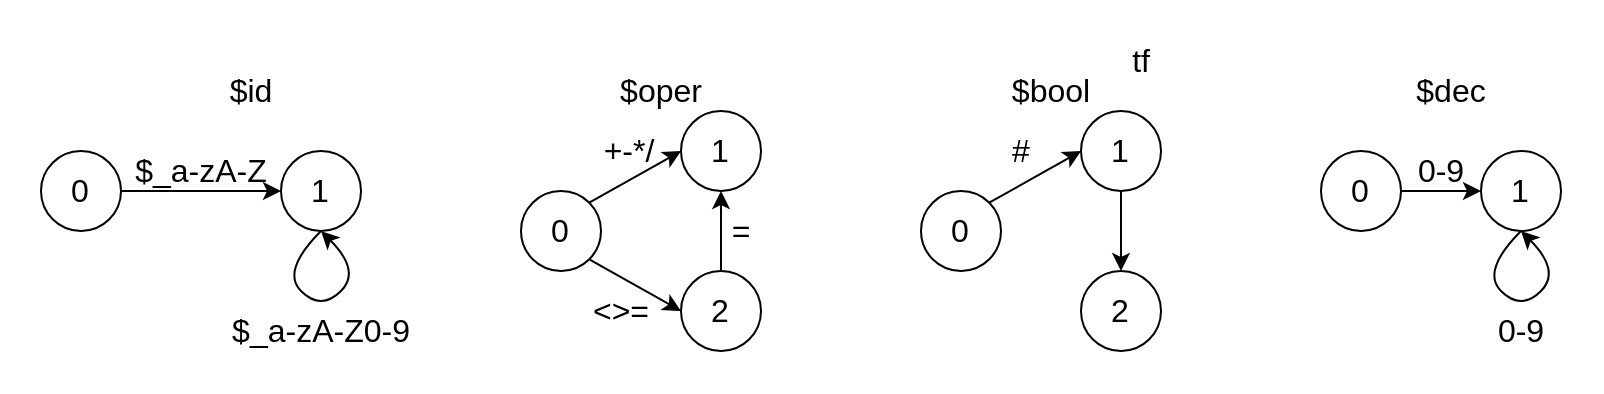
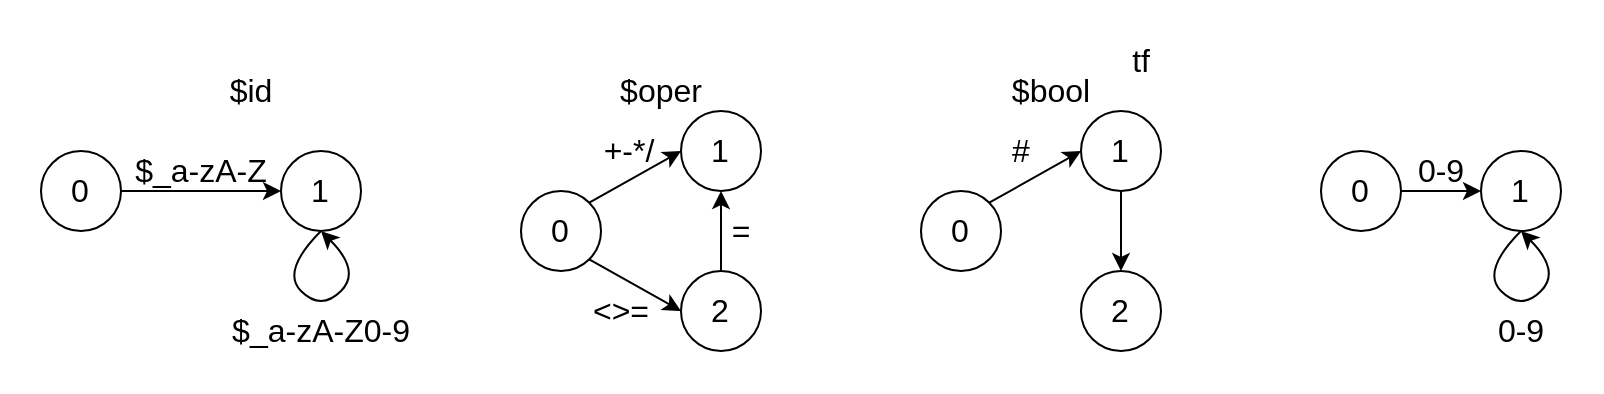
  <mxCell id="0" />
  <mxCell id="1" parent="0" />
  <mxCell id="2" value="&lt;font style=&quot;font-size: 16px&quot;&gt;0&lt;/font&gt;" style="ellipse;whiteSpace=wrap;html=1;aspect=fixed;" vertex="1" parent="1"><mxGeometry x="260" y="95" width="40" height="40" as="geometry" /></mxCell>
  <mxCell id="3" value="&lt;font style=&quot;font-size: 16px&quot;&gt;1&lt;/font&gt;" style="ellipse;whiteSpace=wrap;html=1;aspect=fixed;" vertex="1" parent="1"><mxGeometry x="340" y="55" width="40" height="40" as="geometry" /></mxCell>
  <mxCell id="4" value="&lt;font style=&quot;font-size: 16px&quot;&gt;2&lt;/font&gt;" style="ellipse;whiteSpace=wrap;html=1;aspect=fixed;" vertex="1" parent="1"><mxGeometry x="340" y="135" width="40" height="40" as="geometry" /></mxCell>
  <mxCell id="5" value="" style="endArrow=classic;html=1;rounded=0;fontSize=16;exitX=1;exitY=1;exitDx=0;exitDy=0;entryX=0;entryY=0.5;entryDx=0;entryDy=0;" edge="1" parent="1" source="2" target="4"><mxGeometry width="50" height="50" relative="1" as="geometry"><mxPoint x="440" y="125" as="sourcePoint" /><mxPoint x="490" y="75" as="targetPoint" /></mxGeometry></mxCell>
  <mxCell id="6" value="" style="endArrow=classic;html=1;rounded=0;fontSize=16;exitX=1;exitY=0;exitDx=0;exitDy=0;entryX=0;entryY=0.5;entryDx=0;entryDy=0;" edge="1" parent="1" source="2" target="3"><mxGeometry width="50" height="50" relative="1" as="geometry"><mxPoint x="304.142" y="139.142" as="sourcePoint" /><mxPoint x="350" y="165" as="targetPoint" /></mxGeometry></mxCell>
  <mxCell id="7" value="+-*/" style="text;html=1;align=center;verticalAlign=middle;resizable=0;points=[];autosize=1;strokeColor=none;fillColor=none;fontSize=16;" vertex="1" parent="1"><mxGeometry x="294" y="65" width="40" height="20" as="geometry" /></mxCell>
  <mxCell id="8" value="&amp;lt;&amp;gt;=" style="text;html=1;align=center;verticalAlign=middle;resizable=0;points=[];autosize=1;strokeColor=none;fillColor=none;fontSize=16;" vertex="1" parent="1"><mxGeometry x="290" y="145" width="40" height="20" as="geometry" /></mxCell>
  <mxCell id="9" value="" style="endArrow=classic;html=1;rounded=0;fontSize=16;exitX=0.5;exitY=0;exitDx=0;exitDy=0;entryX=0.5;entryY=1;entryDx=0;entryDy=0;" edge="1" parent="1" source="4" target="3"><mxGeometry width="50" height="50" relative="1" as="geometry"><mxPoint x="440" y="125" as="sourcePoint" /><mxPoint x="490" y="75" as="targetPoint" /></mxGeometry></mxCell>
  <mxCell id="10" value="=" style="text;html=1;align=center;verticalAlign=middle;resizable=0;points=[];autosize=1;strokeColor=none;fillColor=none;fontSize=16;" vertex="1" parent="1"><mxGeometry x="360" y="105" width="20" height="20" as="geometry" /></mxCell>
  <mxCell id="11" value="$oper" style="text;html=1;align=center;verticalAlign=middle;resizable=0;points=[];autosize=1;strokeColor=none;fillColor=none;fontSize=16;" vertex="1" parent="1"><mxGeometry x="300" y="35" width="60" height="20" as="geometry" /></mxCell>
  <mxCell id="12" value="&lt;font style=&quot;font-size: 16px&quot;&gt;0&lt;/font&gt;" style="ellipse;whiteSpace=wrap;html=1;aspect=fixed;" vertex="1" parent="1"><mxGeometry x="460" y="95" width="40" height="40" as="geometry" /></mxCell>
  <mxCell id="13" value="&lt;font style=&quot;font-size: 16px&quot;&gt;1&lt;/font&gt;" style="ellipse;whiteSpace=wrap;html=1;aspect=fixed;" vertex="1" parent="1"><mxGeometry x="540" y="55" width="40" height="40" as="geometry" /></mxCell>
  <mxCell id="14" value="&lt;font style=&quot;font-size: 16px&quot;&gt;2&lt;/font&gt;" style="ellipse;whiteSpace=wrap;html=1;aspect=fixed;" vertex="1" parent="1"><mxGeometry x="540" y="135" width="40" height="40" as="geometry" /></mxCell>
  <mxCell id="15" value="" style="endArrow=classic;html=1;rounded=0;fontSize=16;exitX=1;exitY=0;exitDx=0;exitDy=0;entryX=0;entryY=0.5;entryDx=0;entryDy=0;" edge="1" parent="1" source="12" target="13"><mxGeometry width="50" height="50" relative="1" as="geometry"><mxPoint x="440" y="125" as="sourcePoint" /><mxPoint x="490" y="75" as="targetPoint" /></mxGeometry></mxCell>
  <mxCell id="16" value="" style="endArrow=classic;html=1;rounded=0;fontSize=16;exitX=0.5;exitY=1;exitDx=0;exitDy=0;entryX=0.5;entryY=0;entryDx=0;entryDy=0;" edge="1" parent="1" source="13" target="14"><mxGeometry width="50" height="50" relative="1" as="geometry"><mxPoint x="440" y="125" as="sourcePoint" /><mxPoint x="490" y="75" as="targetPoint" /></mxGeometry></mxCell>
  <mxCell id="17" value="#" style="text;html=1;align=center;verticalAlign=middle;resizable=0;points=[];autosize=1;strokeColor=none;fillColor=none;fontSize=16;" vertex="1" parent="1"><mxGeometry x="500" y="65" width="20" height="20" as="geometry" /></mxCell>
  <mxCell id="18" value="tf" style="text;html=1;align=center;verticalAlign=middle;resizable=0;points=[];autosize=1;strokeColor=none;fillColor=none;fontSize=16;" vertex="1" parent="1"><mxGeometry x="560" y="20" width="20" height="20" as="geometry" /></mxCell>
  <mxCell id="19" value="$bool" style="text;html=1;align=center;verticalAlign=middle;resizable=0;points=[];autosize=1;strokeColor=none;fillColor=none;fontSize=16;" vertex="1" parent="1"><mxGeometry x="500" y="35" width="50" height="20" as="geometry" /></mxCell>
  <mxCell id="20" value="&lt;font style=&quot;font-size: 16px&quot;&gt;0&lt;/font&gt;" style="ellipse;whiteSpace=wrap;html=1;aspect=fixed;" vertex="1" parent="1"><mxGeometry x="20" y="75" width="40" height="40" as="geometry" /></mxCell>
  <mxCell id="21" value="&lt;font style=&quot;font-size: 16px&quot;&gt;1&lt;/font&gt;" style="ellipse;whiteSpace=wrap;html=1;aspect=fixed;" vertex="1" parent="1"><mxGeometry x="140" y="75" width="40" height="40" as="geometry" /></mxCell>
  <mxCell id="22" value="" style="endArrow=classic;html=1;rounded=0;fontSize=16;exitX=1;exitY=0.5;exitDx=0;exitDy=0;" edge="1" parent="1" source="20" target="21"><mxGeometry width="50" height="50" relative="1" as="geometry"><mxPoint x="310" y="105" as="sourcePoint" /><mxPoint x="360" y="55" as="targetPoint" /></mxGeometry></mxCell>
  <mxCell id="23" value="$_a-zA-Z" style="text;html=1;align=center;verticalAlign=middle;resizable=0;points=[];autosize=1;strokeColor=none;fillColor=none;fontSize=16;" vertex="1" parent="1"><mxGeometry x="60" y="75" width="80" height="20" as="geometry" /></mxCell>
  <mxCell id="24" value="" style="curved=1;endArrow=classic;html=1;rounded=0;fontSize=16;entryX=0.5;entryY=1;entryDx=0;entryDy=0;" edge="1" parent="1" target="21"><mxGeometry width="50" height="50" relative="1" as="geometry"><mxPoint x="160" y="115" as="sourcePoint" /><mxPoint x="200" y="15" as="targetPoint" /><Array as="points"><mxPoint x="140" y="135" /><mxPoint x="160" y="155" /><mxPoint x="180" y="135" /></Array></mxGeometry></mxCell>
  <mxCell id="25" value="$_a-zA-Z0-9" style="text;html=1;align=center;verticalAlign=middle;resizable=0;points=[];autosize=1;strokeColor=none;fillColor=none;fontSize=16;" vertex="1" parent="1"><mxGeometry x="110" y="155" width="100" height="20" as="geometry" /></mxCell>
  <mxCell id="26" value="$id" style="text;html=1;align=center;verticalAlign=middle;resizable=0;points=[];autosize=1;strokeColor=none;fillColor=none;fontSize=16;" vertex="1" parent="1"><mxGeometry x="105" y="35" width="40" height="20" as="geometry" /></mxCell>
  <mxCell id="27" value="&lt;font style=&quot;font-size: 16px&quot;&gt;0&lt;/font&gt;" style="ellipse;whiteSpace=wrap;html=1;aspect=fixed;" vertex="1" parent="1"><mxGeometry x="660" y="75" width="40" height="40" as="geometry" /></mxCell>
  <mxCell id="28" value="&lt;font style=&quot;font-size: 16px&quot;&gt;1&lt;/font&gt;" style="ellipse;whiteSpace=wrap;html=1;aspect=fixed;" vertex="1" parent="1"><mxGeometry x="740" y="75" width="40" height="40" as="geometry" /></mxCell>
  <mxCell id="29" value="" style="endArrow=classic;html=1;rounded=0;fontSize=16;exitX=1;exitY=0.5;exitDx=0;exitDy=0;entryX=0;entryY=0.5;entryDx=0;entryDy=0;" edge="1" parent="1" source="27" target="28"><mxGeometry width="50" height="50" relative="1" as="geometry"><mxPoint x="660" y="105" as="sourcePoint" /><mxPoint x="710" y="55" as="targetPoint" /></mxGeometry></mxCell>
  <mxCell id="30" value="" style="curved=1;endArrow=classic;html=1;rounded=0;fontSize=16;exitX=0.5;exitY=1;exitDx=0;exitDy=0;" edge="1" parent="1" source="28"><mxGeometry width="50" height="50" relative="1" as="geometry"><mxPoint x="660" y="105" as="sourcePoint" /><mxPoint x="760" y="115" as="targetPoint" /><Array as="points"><mxPoint x="740" y="135" /><mxPoint x="760" y="155" /><mxPoint x="780" y="135" /></Array></mxGeometry></mxCell>
  <mxCell id="31" value="0-9" style="text;html=1;align=center;verticalAlign=middle;resizable=0;points=[];autosize=1;strokeColor=none;fillColor=none;fontSize=16;" vertex="1" parent="1"><mxGeometry x="740" y="155" width="40" height="20" as="geometry" /></mxCell>
  <mxCell id="32" value="0-9" style="text;html=1;align=center;verticalAlign=middle;resizable=0;points=[];autosize=1;strokeColor=none;fillColor=none;fontSize=16;" vertex="1" parent="1"><mxGeometry x="700" y="75" width="40" height="20" as="geometry" /></mxCell>
- <mxCell id="33" value="$dec" style="text;html=1;align=center;verticalAlign=middle;resizable=0;points=[];autosize=1;strokeColor=none;fillColor=none;fontSize=16;" vertex="1" parent="1"><mxGeometry x="700" y="35" width="50" height="20" as="geometry" /></mxCell>
